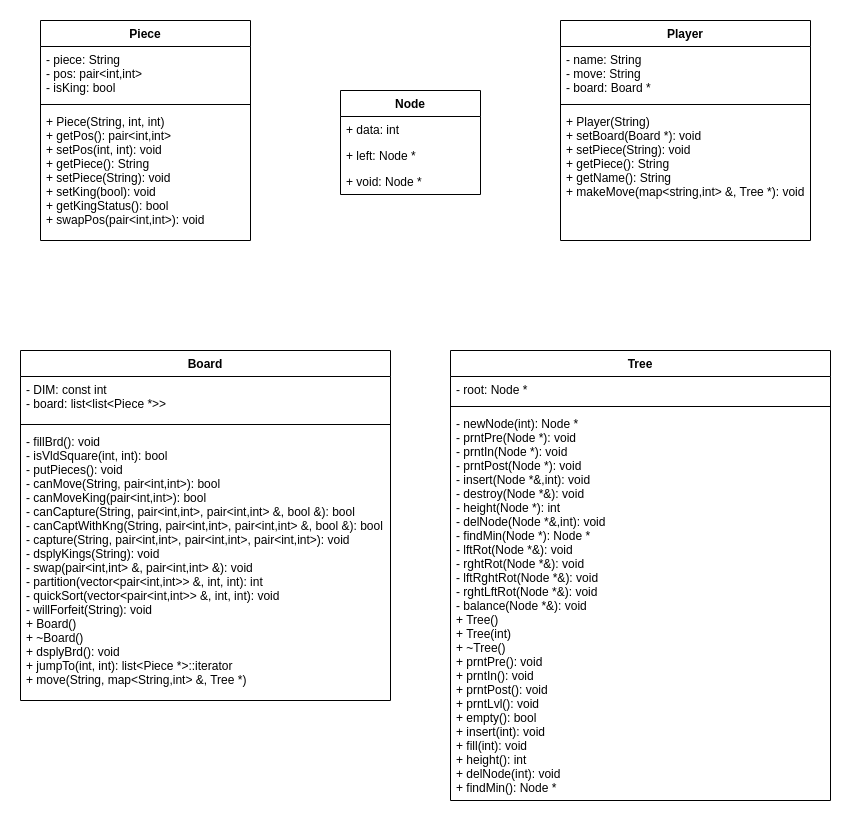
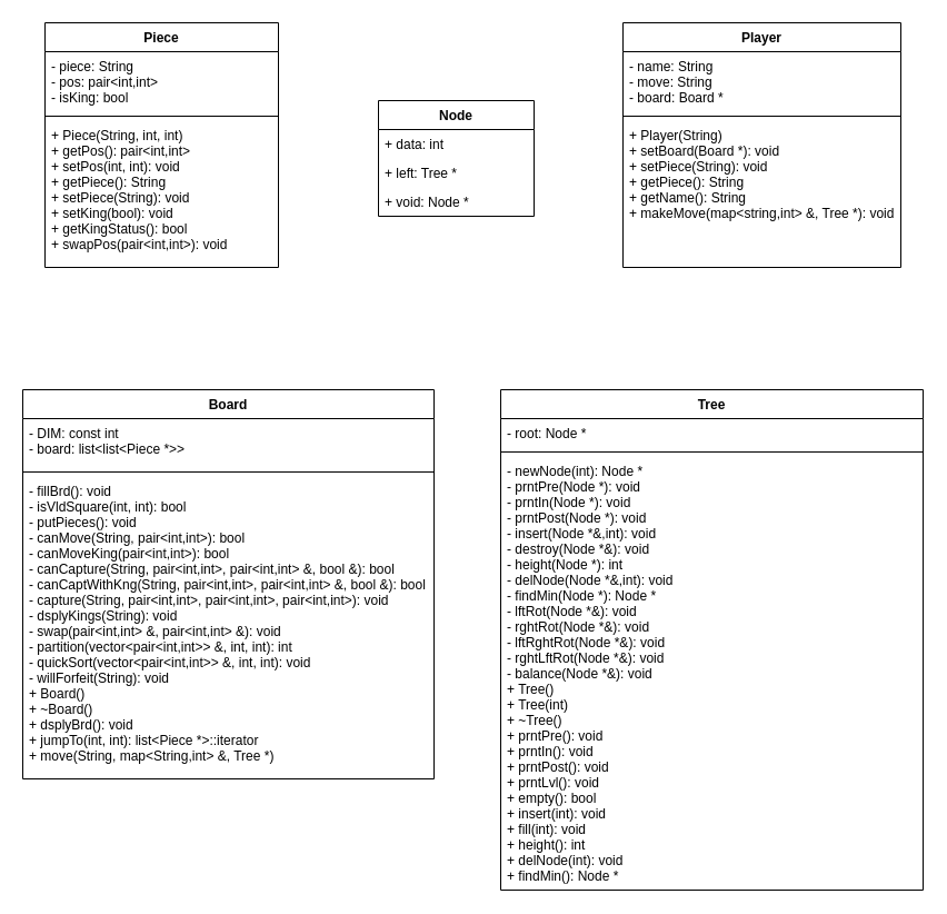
  <mxCell id="0" />
  <mxCell id="1" parent="0" />
  <mxCell id="2" value="Piece" style="swimlane;fontStyle=1;align=center;verticalAlign=top;childLayout=stackLayout;horizontal=1;startSize=26;horizontalStack=0;resizeParent=1;resizeParentMax=0;resizeLast=0;collapsible=1;marginBottom=0;" parent="1" vertex="1"><mxGeometry x="40" y="20" width="210" height="220" as="geometry" /></mxCell>
  <mxCell id="3" value="- piece: String&#10;- pos: pair&lt;int,int&gt;&#10;- isKing: bool" style="text;strokeColor=none;fillColor=none;align=left;verticalAlign=top;spacingLeft=4;spacingRight=4;overflow=hidden;rotatable=0;points=[[0,0.5],[1,0.5]];portConstraint=eastwest;" parent="2" vertex="1"><mxGeometry y="26" width="210" height="54" as="geometry" /></mxCell>
  <mxCell id="4" value="" style="line;strokeWidth=1;fillColor=none;align=left;verticalAlign=middle;spacingTop=-1;spacingLeft=3;spacingRight=3;rotatable=0;labelPosition=right;points=[];portConstraint=eastwest;strokeColor=inherit;" parent="2" vertex="1"><mxGeometry y="80" width="210" height="8" as="geometry" /></mxCell>
  <mxCell id="5" value="+ Piece(String, int, int)&#10;+ getPos(): pair&lt;int,int&gt;&#10;+ setPos(int, int): void&#10;+ getPiece(): String&#10;+ setPiece(String): void&#10;+ setKing(bool): void&#10;+ getKingStatus(): bool&#10;+ swapPos(pair&lt;int,int&gt;): void" style="text;strokeColor=none;fillColor=none;align=left;verticalAlign=top;spacingLeft=4;spacingRight=4;overflow=hidden;rotatable=0;points=[[0,0.5],[1,0.5]];portConstraint=eastwest;" parent="2" vertex="1"><mxGeometry y="88" width="210" height="132" as="geometry" /></mxCell>
  <mxCell id="6" value="Player" style="swimlane;fontStyle=1;align=center;verticalAlign=top;childLayout=stackLayout;horizontal=1;startSize=26;horizontalStack=0;resizeParent=1;resizeParentMax=0;resizeLast=0;collapsible=1;marginBottom=0;" parent="1" vertex="1"><mxGeometry x="560" y="20" width="250" height="220" as="geometry" /></mxCell>
  <mxCell id="7" value="- name: String&#10;- move: String&#10;- board: Board *" style="text;strokeColor=none;fillColor=none;align=left;verticalAlign=top;spacingLeft=4;spacingRight=4;overflow=hidden;rotatable=0;points=[[0,0.5],[1,0.5]];portConstraint=eastwest;" parent="6" vertex="1"><mxGeometry y="26" width="250" height="54" as="geometry" /></mxCell>
  <mxCell id="8" value="" style="line;strokeWidth=1;fillColor=none;align=left;verticalAlign=middle;spacingTop=-1;spacingLeft=3;spacingRight=3;rotatable=0;labelPosition=right;points=[];portConstraint=eastwest;strokeColor=inherit;" parent="6" vertex="1"><mxGeometry y="80" width="250" height="8" as="geometry" /></mxCell>
  <mxCell id="9" value="+ Player(String)&#10;+ setBoard(Board *): void&#10;+ setPiece(String): void&#10;+ getPiece(): String&#10;+ getName(): String&#10;+ makeMove(map&lt;string,int&gt; &amp;, Tree *): void" style="text;strokeColor=none;fillColor=none;align=left;verticalAlign=top;spacingLeft=4;spacingRight=4;overflow=hidden;rotatable=0;points=[[0,0.5],[1,0.5]];portConstraint=eastwest;" parent="6" vertex="1"><mxGeometry y="88" width="250" height="132" as="geometry" /></mxCell>
  <mxCell id="10" value="Board" style="swimlane;fontStyle=1;align=center;verticalAlign=top;childLayout=stackLayout;horizontal=1;startSize=26;horizontalStack=0;resizeParent=1;resizeParentMax=0;resizeLast=0;collapsible=1;marginBottom=0;" parent="1" vertex="1"><mxGeometry x="20" y="350" width="370" height="350" as="geometry" /></mxCell>
  <mxCell id="11" value="- DIM: const int&#10;- board: list&lt;list&lt;Piece *&gt;&gt;" style="text;strokeColor=none;fillColor=none;align=left;verticalAlign=top;spacingLeft=4;spacingRight=4;overflow=hidden;rotatable=0;points=[[0,0.5],[1,0.5]];portConstraint=eastwest;" parent="10" vertex="1"><mxGeometry y="26" width="370" height="44" as="geometry" /></mxCell>
  <mxCell id="12" value="" style="line;strokeWidth=1;fillColor=none;align=left;verticalAlign=middle;spacingTop=-1;spacingLeft=3;spacingRight=3;rotatable=0;labelPosition=right;points=[];portConstraint=eastwest;strokeColor=inherit;" parent="10" vertex="1"><mxGeometry y="70" width="370" height="8" as="geometry" /></mxCell>
  <mxCell id="13" value="- fillBrd(): void&#10;- isVldSquare(int, int): bool&#10;- putPieces(): void&#10;- canMove(String, pair&lt;int,int&gt;): bool&#10;- canMoveKing(pair&lt;int,int&gt;): bool&#10;- canCapture(String, pair&lt;int,int&gt;, pair&lt;int,int&gt; &amp;, bool &amp;): bool&#10;- canCaptWithKng(String, pair&lt;int,int&gt;, pair&lt;int,int&gt; &amp;, bool &amp;): bool&#10;- capture(String, pair&lt;int,int&gt;, pair&lt;int,int&gt;, pair&lt;int,int&gt;): void&#10;- dsplyKings(String): void&#10;- swap(pair&lt;int,int&gt; &amp;, pair&lt;int,int&gt; &amp;): void&#10;- partition(vector&lt;pair&lt;int,int&gt;&gt; &amp;, int, int): int&#10;- quickSort(vector&lt;pair&lt;int,int&gt;&gt; &amp;, int, int): void&#10;- willForfeit(String): void&#10;+ Board()&#10;+ ~Board()&#10;+ dsplyBrd(): void&#10;+ jumpTo(int, int): list&lt;Piece *&gt;::iterator&#10;+ move(String, map&lt;String,int&gt; &amp;, Tree *)" style="text;strokeColor=none;fillColor=none;align=left;verticalAlign=top;spacingLeft=4;spacingRight=4;overflow=hidden;rotatable=0;points=[[0,0.5],[1,0.5]];portConstraint=eastwest;" parent="10" vertex="1"><mxGeometry y="78" width="370" height="272" as="geometry" /></mxCell>
  <mxCell id="14" value="Node" style="swimlane;fontStyle=1;childLayout=stackLayout;horizontal=1;startSize=26;fillColor=none;horizontalStack=0;resizeParent=1;resizeParentMax=0;resizeLast=0;collapsible=1;marginBottom=0;" parent="1" vertex="1"><mxGeometry x="340" y="90" width="140" height="104" as="geometry" /></mxCell>
  <mxCell id="15" value="+ data: int" style="text;strokeColor=none;fillColor=none;align=left;verticalAlign=top;spacingLeft=4;spacingRight=4;overflow=hidden;rotatable=0;points=[[0,0.5],[1,0.5]];portConstraint=eastwest;" parent="14" vertex="1"><mxGeometry y="26" width="140" height="26" as="geometry" /></mxCell>
- <mxCell id="16" value="+ left: Node *" style="text;strokeColor=none;fillColor=none;align=left;verticalAlign=top;spacingLeft=4;spacingRight=4;overflow=hidden;rotatable=0;points=[[0,0.5],[1,0.5]];portConstraint=eastwest;" parent="14" vertex="1"><mxGeometry y="52" width="140" height="26" as="geometry" /></mxCell>
+ <mxCell id="16" value="+ left: Tree *" style="text;strokeColor=none;fillColor=none;align=left;verticalAlign=top;spacingLeft=4;spacingRight=4;overflow=hidden;rotatable=0;points=[[0,0.5],[1,0.5]];portConstraint=eastwest;" parent="14" vertex="1"><mxGeometry y="52" width="140" height="26" as="geometry" /></mxCell>
  <mxCell id="17" value="+ void: Node *" style="text;strokeColor=none;fillColor=none;align=left;verticalAlign=top;spacingLeft=4;spacingRight=4;overflow=hidden;rotatable=0;points=[[0,0.5],[1,0.5]];portConstraint=eastwest;" parent="14" vertex="1"><mxGeometry y="78" width="140" height="26" as="geometry" /></mxCell>
  <mxCell id="18" value="Tree" style="swimlane;fontStyle=1;align=center;verticalAlign=top;childLayout=stackLayout;horizontal=1;startSize=26;horizontalStack=0;resizeParent=1;resizeParentMax=0;resizeLast=0;collapsible=1;marginBottom=0;" parent="1" vertex="1"><mxGeometry x="450" y="350" width="380" height="450" as="geometry" /></mxCell>
  <mxCell id="19" value="- root: Node *" style="text;strokeColor=none;fillColor=none;align=left;verticalAlign=top;spacingLeft=4;spacingRight=4;overflow=hidden;rotatable=0;points=[[0,0.5],[1,0.5]];portConstraint=eastwest;" parent="18" vertex="1"><mxGeometry y="26" width="380" height="26" as="geometry" /></mxCell>
  <mxCell id="20" value="" style="line;strokeWidth=1;fillColor=none;align=left;verticalAlign=middle;spacingTop=-1;spacingLeft=3;spacingRight=3;rotatable=0;labelPosition=right;points=[];portConstraint=eastwest;strokeColor=inherit;" parent="18" vertex="1"><mxGeometry y="52" width="380" height="8" as="geometry" /></mxCell>
  <mxCell id="21" value="- newNode(int): Node *&#10;- prntPre(Node *): void&#10;- prntIn(Node *): void&#10;- prntPost(Node *): void&#10;- insert(Node *&amp;,int): void&#10;- destroy(Node *&amp;): void&#10;- height(Node *): int&#10;- delNode(Node *&amp;,int): void&#10;- findMin(Node *): Node *&#10;- lftRot(Node *&amp;): void&#10;- rghtRot(Node *&amp;): void&#10;- lftRghtRot(Node *&amp;): void&#10;- rghtLftRot(Node *&amp;): void&#10;- balance(Node *&amp;): void&#10;+ Tree()&#10;+ Tree(int)&#10;+ ~Tree()&#10;+ prntPre(): void&#10;+ prntIn(): void&#10;+ prntPost(): void&#10;+ prntLvl(): void&#10;+ empty(): bool&#10;+ insert(int): void&#10;+ fill(int): void&#10;+ height(): int&#10;+ delNode(int): void&#10;+ findMin(): Node * " style="text;strokeColor=none;fillColor=none;align=left;verticalAlign=top;spacingLeft=4;spacingRight=4;overflow=hidden;rotatable=0;points=[[0,0.5],[1,0.5]];portConstraint=eastwest;" parent="18" vertex="1"><mxGeometry y="60" width="380" height="390" as="geometry" /></mxCell>
